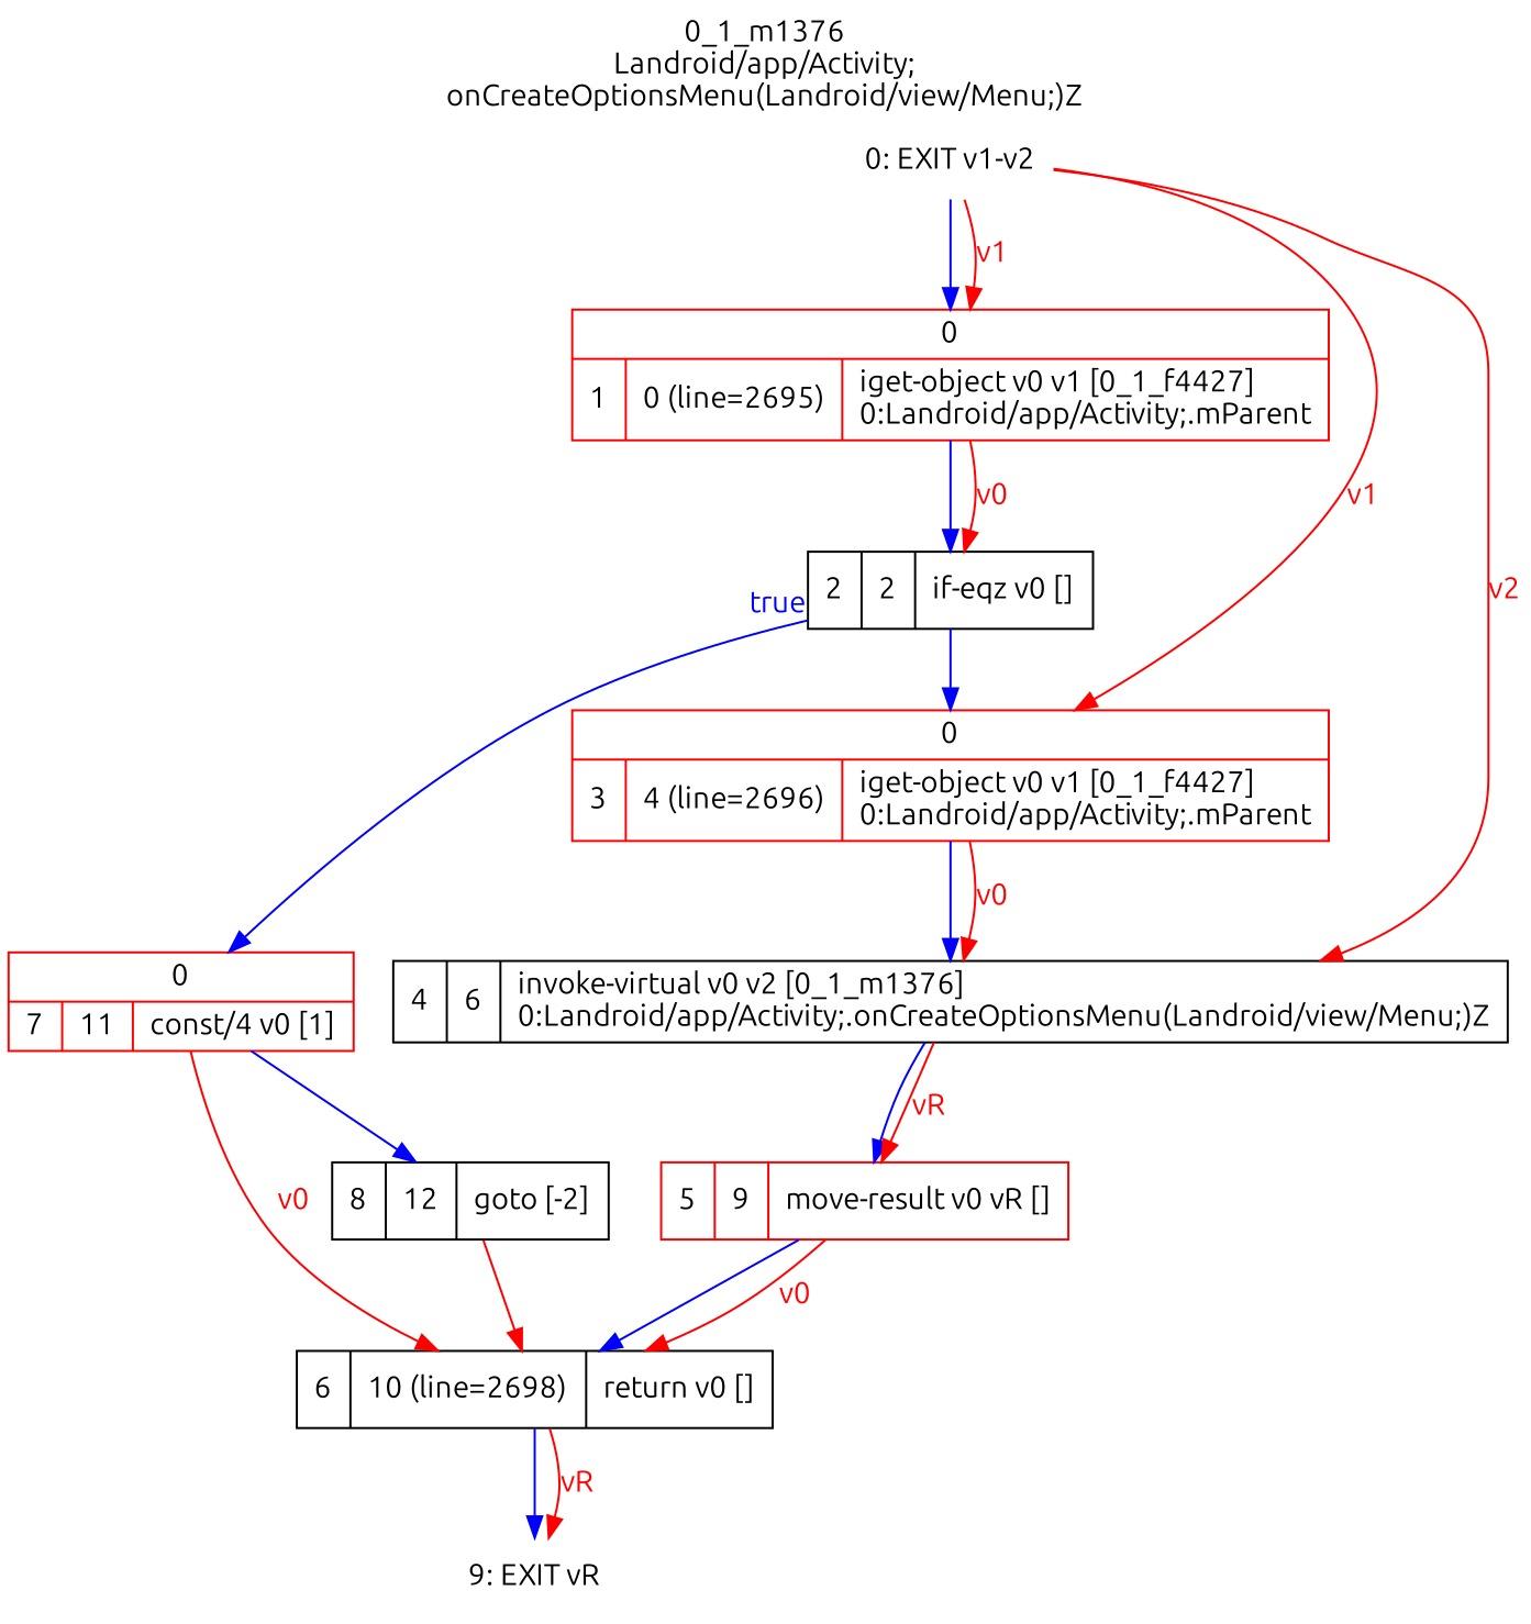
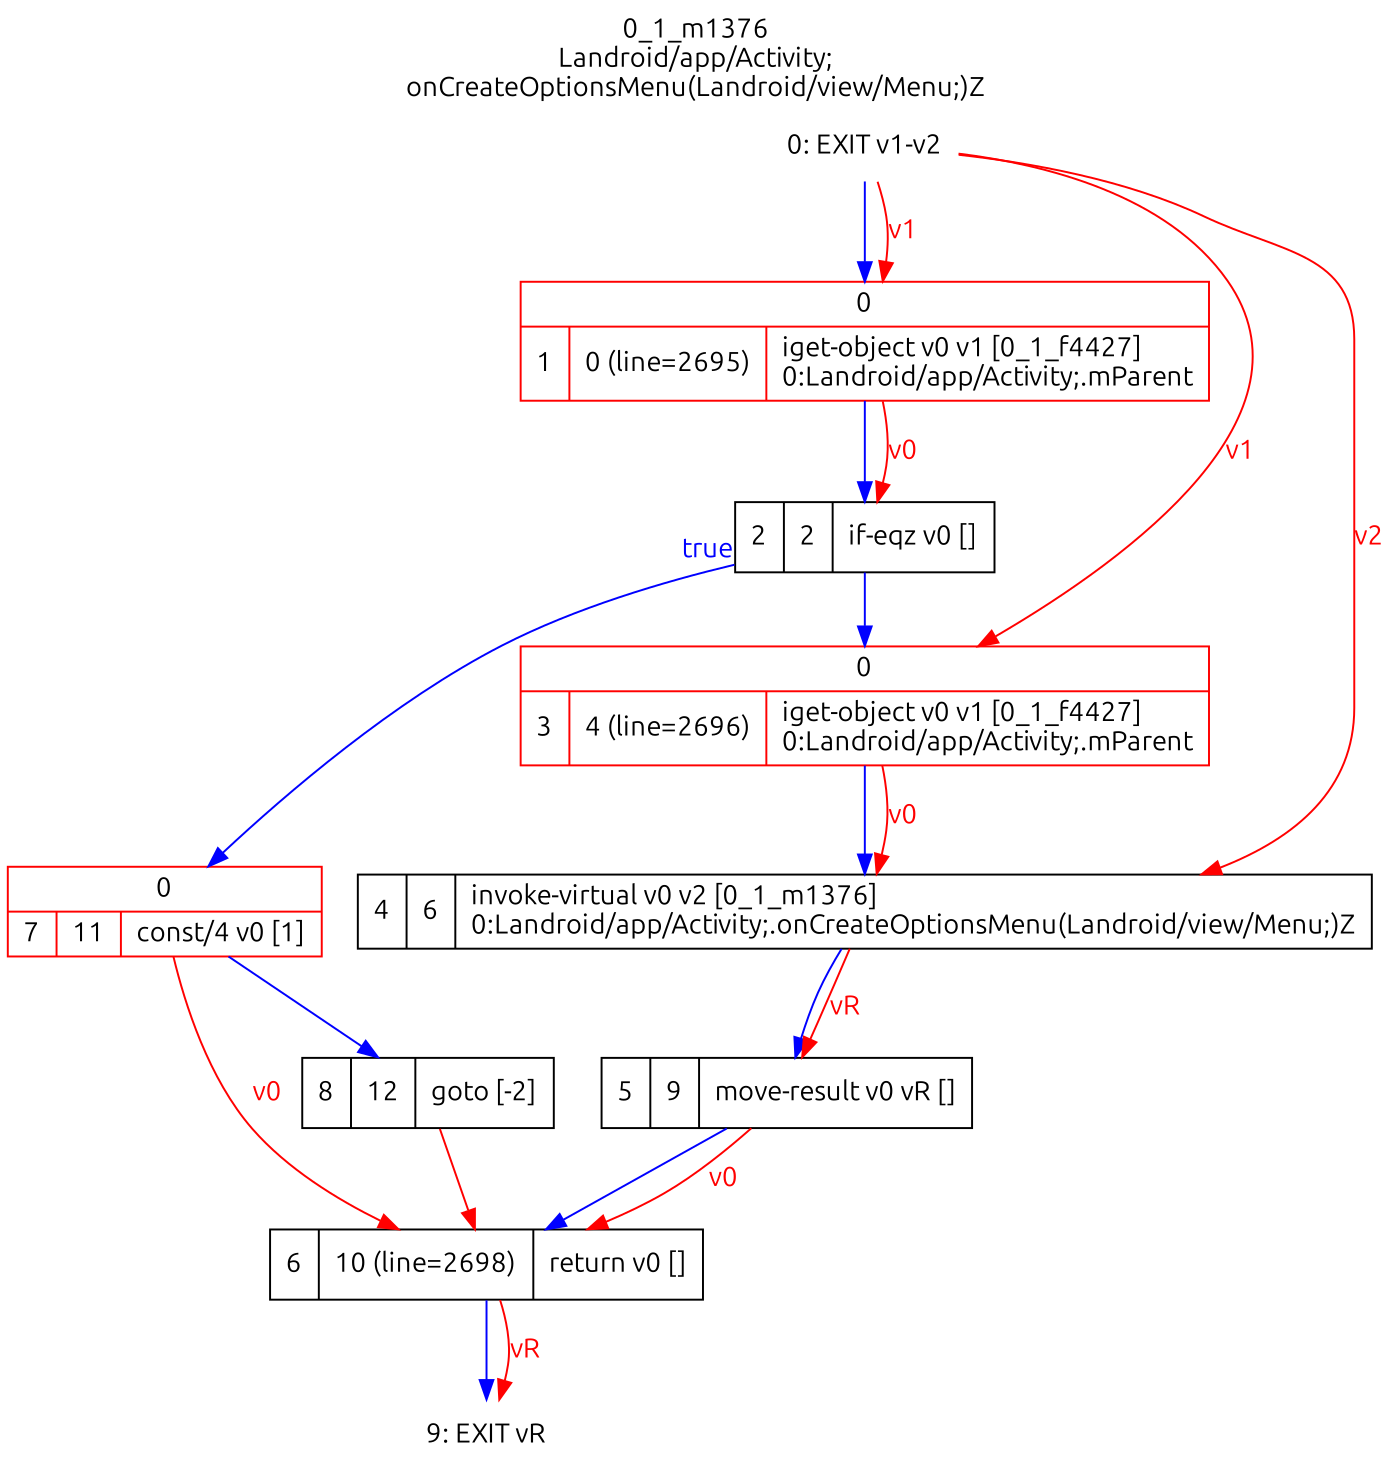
  digraph {
    fontname=Ubuntu
    label="0_1_m1376\nLandroid/app/Activity;\nonCreateOptionsMenu(Landroid/view/Menu;)Z"
    labelloc=t
    rankdir=UD
    node [fontname=Ubuntu shape=record]
    edge [color=red fontcolor=blue fontname=Ubuntu]
    n1 [label="0: EXIT v1-v2" shape=plaintext]
    n2 [color=red label="{0|{1|0 (line=2695)|iget-object v0 v1 [0_1_f4427]\l0:Landroid/app/Activity;.mParent\l}}"]
    n3 [color=red label="{0|{3|4 (line=2696)|iget-object v0 v1 [0_1_f4427]\l0:Landroid/app/Activity;.mParent\l}}"]
    n4 [label="4|6|invoke-virtual v0 v2 [0_1_m1376]\l0:Landroid/app/Activity;.onCreateOptionsMenu(Landroid/view/Menu;)Z\l"]
    n5 [label="2|2|if-eqz v0 []\l"]
-   n6 [label="5|9|move-result v0 vR []\l" color=red]
+   n6 [label="5|9|move-result v0 vR []\l"]
    n7 [color=red label="{0|{7|11|const/4 v0 [1]\l}}"]
    n8 [label="6|10 (line=2698)|return v0 []\l"]
    n9 [label="8|12|goto [-2]\l"]
    n10 [label="9: EXIT vR" shape=plaintext]
    n1 -> n2 [color=blue weight=100]
    n1 -> n2 [fontcolor=red label=v1]
    n1 -> n3 [fontcolor=red label=v1]
    n1 -> n4 [fontcolor=red label=v2]
    n2 -> n5 [color=blue weight=100]
    n2 -> n5 [fontcolor=red label=v0]
    n3 -> n4 [color=blue weight=100]
    n3 -> n4 [fontcolor=red label=v0]
    n4 -> n6 [color=blue weight=100]
    n4 -> n6 [fontcolor=red label=vR]
    n5 -> n3 [color=blue weight=100]
    n5 -> n7 [color=blue taillabel=true weight=10]
    n6 -> n8 [color=blue weight=100]
    n6 -> n8 [fontcolor=red label=v0]
    n7 -> n8 [fontcolor=red label=v0]
    n7 -> n9 [color=blue weight=100]
    n8 -> n10 [color=blue weight=100]
    n8 -> n10 [fontcolor=red label=vR]
    n9 -> n8 [weight=100]
  }
